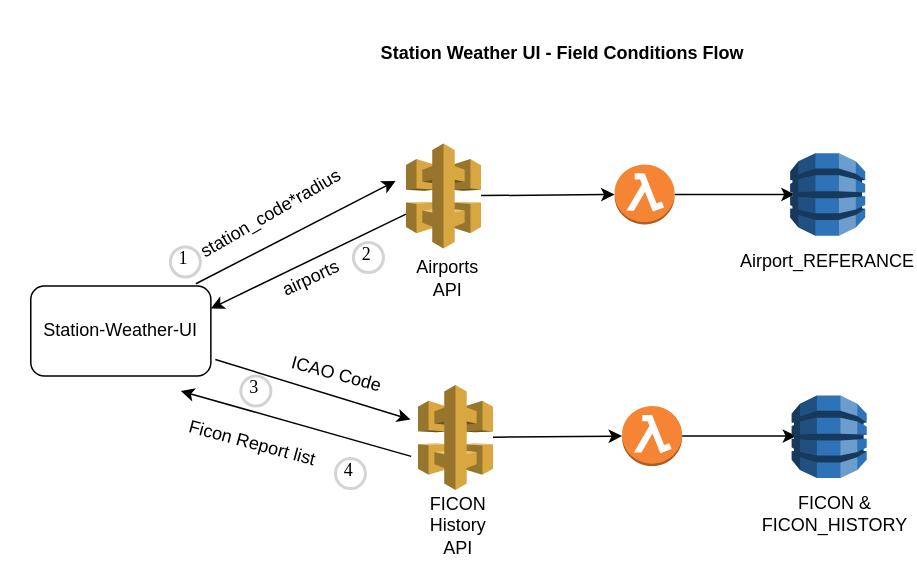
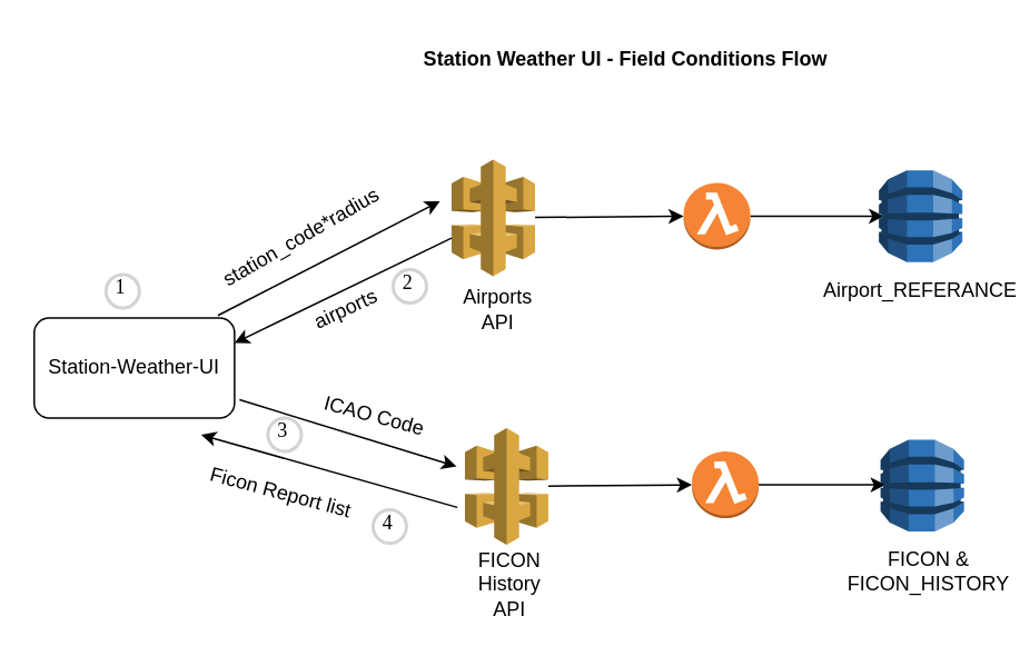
  <mxCell id="0" />
  <mxCell id="1" parent="0" />
  <mxCell id="2" value="Station-Weather-UI" style="rounded=1;whiteSpace=wrap;html=1;" vertex="1" parent="1"><mxGeometry x="20" y="190" width="120" height="60" as="geometry" /></mxCell>
  <mxCell id="3" value="" style="outlineConnect=0;dashed=0;verticalLabelPosition=bottom;verticalAlign=top;align=center;html=1;shape=mxgraph.aws3.api_gateway;fillColor=#D9A741;gradientColor=none;" vertex="1" parent="1"><mxGeometry x="270" y="95" width="50" height="70" as="geometry" /></mxCell>
  <mxCell id="4" value="" style="edgeStyle=orthogonalEdgeStyle;rounded=0;orthogonalLoop=1;jettySize=auto;html=1;" edge="1" parent="1" source="5"><mxGeometry relative="1" as="geometry"><mxPoint x="529" y="129" as="targetPoint" /></mxGeometry></mxCell>
  <mxCell id="5" value="" style="outlineConnect=0;dashed=0;verticalLabelPosition=bottom;verticalAlign=top;align=center;html=1;shape=mxgraph.aws3.lambda_function;fillColor=#F58534;gradientColor=none;" vertex="1" parent="1"><mxGeometry x="409" y="109" width="40" height="40" as="geometry" /></mxCell>
  <mxCell id="6" value="" style="outlineConnect=0;dashed=0;verticalLabelPosition=bottom;verticalAlign=top;align=center;html=1;shape=mxgraph.aws3.dynamo_db;fillColor=#2E73B8;gradientColor=none;" vertex="1" parent="1"><mxGeometry x="526" y="101.5" width="50" height="55" as="geometry" /></mxCell>
  <mxCell id="7" value="" style="endArrow=classic;html=1;rounded=0;exitX=0.917;exitY=-0.025;exitDx=0;exitDy=0;exitPerimeter=0;" edge="1" parent="1" source="2"><mxGeometry width="50" height="50" relative="1" as="geometry"><mxPoint x="140" y="177.35" as="sourcePoint" /><mxPoint x="263.04" y="120.002" as="targetPoint" /></mxGeometry></mxCell>
  <mxCell id="8" value="" style="endArrow=classic;html=1;rounded=0;entryX=0;entryY=0.5;entryDx=0;entryDy=0;entryPerimeter=0;" edge="1" parent="1" source="3" target="5"><mxGeometry width="50" height="50" relative="1" as="geometry"><mxPoint x="326" y="145" as="sourcePoint" /><mxPoint x="376" y="95" as="targetPoint" /></mxGeometry></mxCell>
  <mxCell id="9" value="" style="endArrow=classic;html=1;rounded=0;" edge="1" parent="1"><mxGeometry width="50" height="50" relative="1" as="geometry"><mxPoint x="143" y="239" as="sourcePoint" /><mxPoint x="273" y="279" as="targetPoint" /></mxGeometry></mxCell>
  <mxCell id="10" value="" style="outlineConnect=0;dashed=0;verticalLabelPosition=bottom;verticalAlign=top;align=center;html=1;shape=mxgraph.aws3.api_gateway;fillColor=#D9A741;gradientColor=none;" vertex="1" parent="1"><mxGeometry x="278" y="256" width="50" height="70" as="geometry" /></mxCell>
  <mxCell id="11" value="" style="outlineConnect=0;dashed=0;verticalLabelPosition=bottom;verticalAlign=top;align=center;html=1;shape=mxgraph.aws3.lambda_function;fillColor=#F58534;gradientColor=none;" vertex="1" parent="1"><mxGeometry x="414" y="270" width="40" height="40" as="geometry" /></mxCell>
  <mxCell id="12" value="" style="endArrow=classic;html=1;rounded=0;entryX=0;entryY=0.5;entryDx=0;entryDy=0;entryPerimeter=0;" edge="1" parent="1" source="10" target="11"><mxGeometry width="50" height="50" relative="1" as="geometry"><mxPoint x="334" y="306" as="sourcePoint" /><mxPoint x="384" y="256" as="targetPoint" /></mxGeometry></mxCell>
  <mxCell id="13" value="" style="endArrow=classic;html=1;rounded=0;entryX=0;entryY=0.5;entryDx=0;entryDy=0;entryPerimeter=0;" edge="1" parent="1"><mxGeometry width="50" height="50" relative="1" as="geometry"><mxPoint x="454" y="290" as="sourcePoint" /><mxPoint x="530" y="290" as="targetPoint" /></mxGeometry></mxCell>
  <mxCell id="14" value="" style="outlineConnect=0;dashed=0;verticalLabelPosition=bottom;verticalAlign=top;align=center;html=1;shape=mxgraph.aws3.dynamo_db;fillColor=#2E73B8;gradientColor=none;" vertex="1" parent="1"><mxGeometry x="527" y="263" width="50" height="55" as="geometry" /></mxCell>
  <mxCell id="15" value="" style="endArrow=classic;html=1;rounded=0;entryX=1;entryY=0.25;entryDx=0;entryDy=0;" edge="1" parent="1" source="3" target="2"><mxGeometry width="50" height="50" relative="1" as="geometry"><mxPoint x="190" y="206.5" as="sourcePoint" /><mxPoint x="150" y="210" as="targetPoint" /></mxGeometry></mxCell>
- <mxCell id="16" value="1" style="ellipse;whiteSpace=wrap;html=1;aspect=fixed;strokeWidth=2;fontFamily=Tahoma;spacingBottom=4;spacingRight=2;strokeColor=#d3d3d3;" vertex="1" parent="1"><mxGeometry x="113" y="164" width="20" height="20" as="geometry" /></mxCell>
+ <mxCell id="16" value="1" style="ellipse;whiteSpace=wrap;html=1;aspect=fixed;strokeWidth=2;fontFamily=Tahoma;spacingBottom=4;spacingRight=2;strokeColor=#d3d3d3;" vertex="1" parent="1"><mxGeometry x="63" y="164" width="20" height="20" as="geometry" /></mxCell>
  <mxCell id="17" value="station_code*radius" style="text;html=1;align=center;verticalAlign=middle;whiteSpace=wrap;rounded=0;rotation=-30;" vertex="1" parent="1"><mxGeometry x="150" y="126.5" width="60" height="30" as="geometry" /></mxCell>
  <mxCell id="18" value="Airports API" style="text;html=1;align=center;verticalAlign=middle;whiteSpace=wrap;rounded=0;" vertex="1" parent="1"><mxGeometry x="268" y="170" width="60" height="30" as="geometry" /></mxCell>
  <mxCell id="19" value="FICON History API" style="text;html=1;align=center;verticalAlign=middle;whiteSpace=wrap;rounded=0;" vertex="1" parent="1"><mxGeometry x="275" y="335" width="60" height="30" as="geometry" /></mxCell>
  <mxCell id="20" value="Airport_REFERANCE" style="text;html=1;align=center;verticalAlign=middle;whiteSpace=wrap;rounded=0;" vertex="1" parent="1"><mxGeometry x="521" y="159" width="60" height="30" as="geometry" /></mxCell>
  <mxCell id="21" value="2" style="ellipse;whiteSpace=wrap;html=1;aspect=fixed;strokeWidth=2;fontFamily=Tahoma;spacingBottom=4;spacingRight=2;strokeColor=#d3d3d3;" vertex="1" parent="1"><mxGeometry x="235" y="161" width="20" height="20" as="geometry" /></mxCell>
  <mxCell id="22" value="airports" style="text;html=1;align=center;verticalAlign=middle;whiteSpace=wrap;rounded=0;rotation=-25;" vertex="1" parent="1"><mxGeometry x="177" y="170" width="60" height="30" as="geometry" /></mxCell>
  <mxCell id="23" value="ICAO Code" style="text;html=1;align=center;verticalAlign=middle;whiteSpace=wrap;rounded=0;rotation=15;" vertex="1" parent="1"><mxGeometry x="189" y="234" width="70" height="30" as="geometry" /></mxCell>
  <mxCell id="24" value="3" style="ellipse;whiteSpace=wrap;html=1;aspect=fixed;strokeWidth=2;fontFamily=Tahoma;spacingBottom=4;spacingRight=2;strokeColor=#d3d3d3;" vertex="1" parent="1"><mxGeometry x="160" y="250" width="20" height="20" as="geometry" /></mxCell>
  <mxCell id="25" value="FICON &amp;amp; FICON_HISTORY" style="text;html=1;align=center;verticalAlign=middle;whiteSpace=wrap;rounded=0;" vertex="1" parent="1"><mxGeometry x="526" y="327" width="60" height="30" as="geometry" /></mxCell>
  <mxCell id="26" value="" style="endArrow=classic;html=1;rounded=0;exitX=-0.09;exitY=0.679;exitDx=0;exitDy=0;exitPerimeter=0;" edge="1" parent="1" source="10"><mxGeometry width="50" height="50" relative="1" as="geometry"><mxPoint x="270" y="310" as="sourcePoint" /><mxPoint x="120" y="260" as="targetPoint" /></mxGeometry></mxCell>
  <mxCell id="27" value="4" style="ellipse;whiteSpace=wrap;html=1;aspect=fixed;strokeWidth=2;fontFamily=Tahoma;spacingBottom=4;spacingRight=2;strokeColor=#d3d3d3;" vertex="1" parent="1"><mxGeometry x="223" y="305" width="20" height="20" as="geometry" /></mxCell>
  <mxCell id="28" value="&lt;b&gt;Station Weather UI - Field Conditions Flow&lt;/b&gt;" style="text;html=1;align=center;verticalAlign=middle;whiteSpace=wrap;rounded=0;" vertex="1" parent="1"><mxGeometry x="247" y="20" width="255" height="30" as="geometry" /></mxCell>
  <mxCell id="29" value="Ficon Report list" style="text;html=1;align=center;verticalAlign=middle;whiteSpace=wrap;rounded=0;rotation=15;" vertex="1" parent="1"><mxGeometry x="113" y="280" width="110" height="30" as="geometry" /></mxCell>
